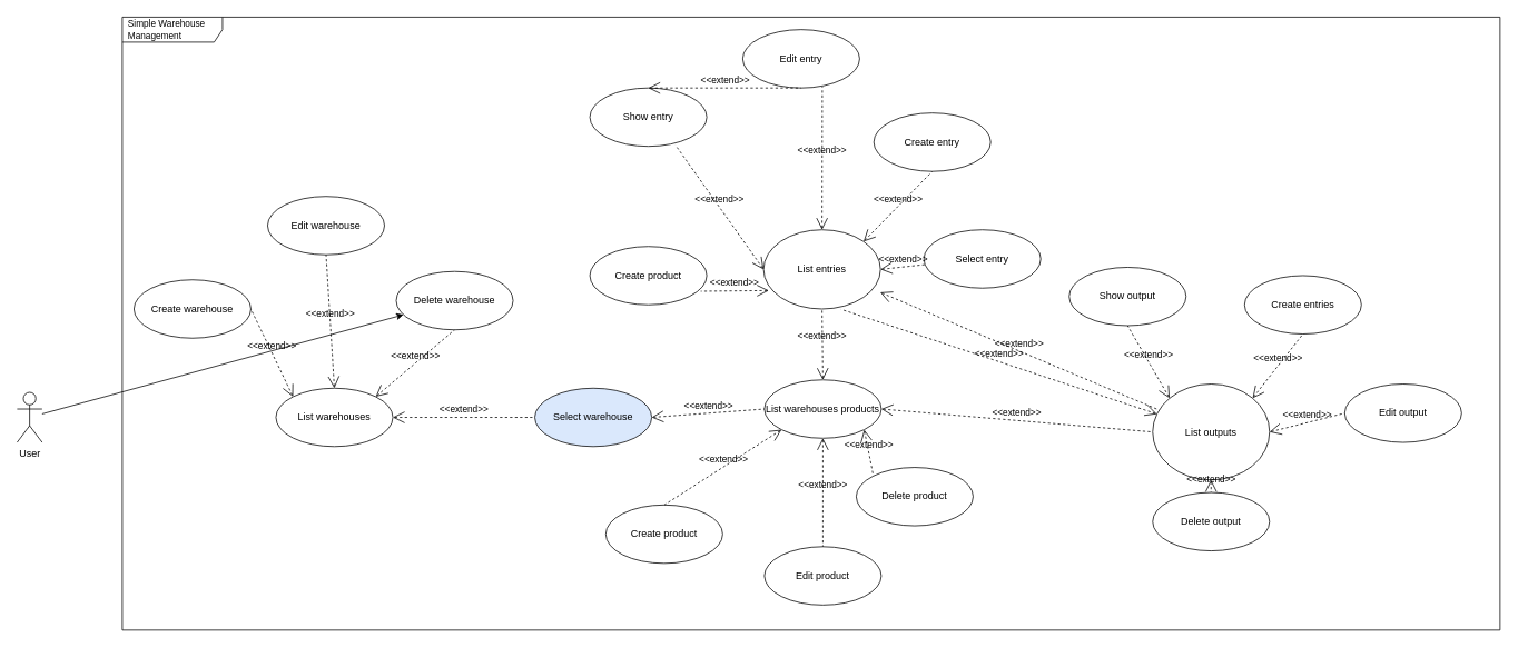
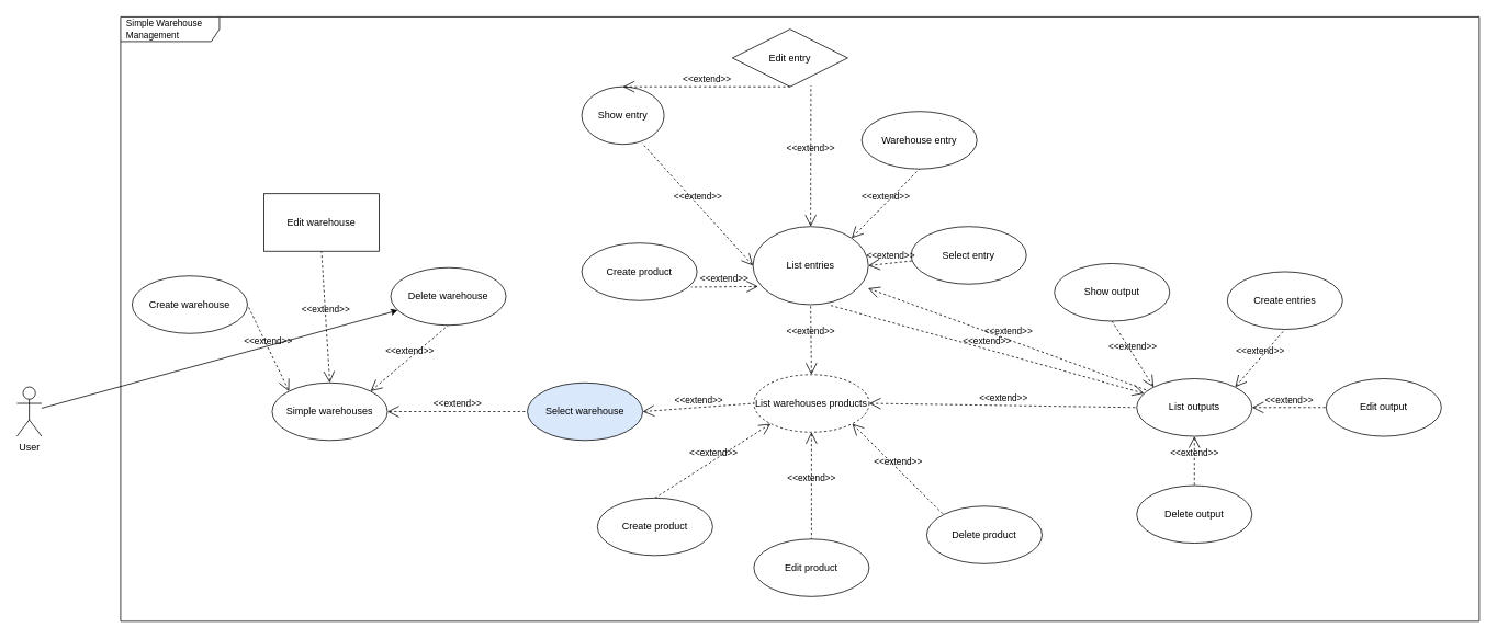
  <mxCell id="0" />
  <mxCell id="1" parent="0" />
  <mxCell id="2" value="Simple Warehouse Management" style="shape=umlFrame;whiteSpace=wrap;html=1;width=120;height=30;boundedLbl=1;verticalAlign=middle;align=left;spacingLeft=5;labelBackgroundColor=none;fontFamily=Helvetica;fontSize=11;fontColor=default;" parent="1" vertex="1"><mxGeometry x="146" y="20" width="1650" height="735" as="geometry" /></mxCell>
  <mxCell id="3" style="edgeStyle=none;html=1;" parent="1" source="4" target="20" edge="1"><mxGeometry relative="1" as="geometry" /></mxCell>
  <mxCell id="4" value="User" style="shape=umlActor;verticalLabelPosition=bottom;verticalAlign=top;html=1;labelBackgroundColor=none;" parent="1" vertex="1"><mxGeometry x="20" y="470" width="30" height="60" as="geometry" /></mxCell>
- <mxCell id="5" value="List warehouses" style="ellipse;whiteSpace=wrap;html=1;labelBackgroundColor=none;" parent="1" vertex="1"><mxGeometry x="330" y="465" width="140" height="70" as="geometry" /></mxCell>
+ <mxCell id="5" value="Simple warehouses" style="ellipse;whiteSpace=wrap;html=1;labelBackgroundColor=none;" parent="1" vertex="1"><mxGeometry x="330" y="465" width="140" height="70" as="geometry" /></mxCell>
  <mxCell id="6" value="Select warehouse" style="ellipse;whiteSpace=wrap;html=1;labelBackgroundColor=none;fillColor=#dae8fc;" parent="1" vertex="1"><mxGeometry x="640" y="465" width="140" height="70" as="geometry" /></mxCell>
- <mxCell id="7" value="List warehouses products" style="ellipse;whiteSpace=wrap;html=1;labelBackgroundColor=none;" parent="1" vertex="1"><mxGeometry x="915" y="455" width="140" height="70" as="geometry" /></mxCell>
- <mxCell id="8" value="List outputs" style="ellipse;whiteSpace=wrap;html=1;labelBackgroundColor=none;" parent="1" vertex="1"><mxGeometry x="1380" y="460" width="140" height="115" as="geometry" /></mxCell>
+ <mxCell id="7" value="List warehouses products" style="ellipse;whiteSpace=wrap;html=1;labelBackgroundColor=none;dashed=1;" parent="1" vertex="1"><mxGeometry x="915" y="455" width="140" height="70" as="geometry" /></mxCell>
+ <mxCell id="8" value="List outputs" style="ellipse;whiteSpace=wrap;html=1;labelBackgroundColor=none;" parent="1" vertex="1"><mxGeometry x="1380" y="460" width="140" height="70" as="geometry" /></mxCell>
  <mxCell id="9" value="Edit output" style="ellipse;whiteSpace=wrap;html=1;labelBackgroundColor=none;" parent="1" vertex="1"><mxGeometry x="1610" y="460" width="140" height="70" as="geometry" /></mxCell>
  <mxCell id="10" value="Create entries" style="ellipse;whiteSpace=wrap;html=1;labelBackgroundColor=none;" parent="1" vertex="1"><mxGeometry x="1490" y="330" width="140" height="70" as="geometry" /></mxCell>
  <mxCell id="11" value="Delete output" style="ellipse;whiteSpace=wrap;html=1;labelBackgroundColor=none;" parent="1" vertex="1"><mxGeometry x="1380" y="590" width="140" height="70" as="geometry" /></mxCell>
  <mxCell id="12" value="Show output" style="ellipse;whiteSpace=wrap;html=1;labelBackgroundColor=none;" parent="1" vertex="1"><mxGeometry x="1280" y="320" width="140" height="70" as="geometry" /></mxCell>
  <mxCell id="13" value="List entries" style="ellipse;whiteSpace=wrap;html=1;labelBackgroundColor=none;" parent="1" vertex="1"><mxGeometry x="914" y="275" width="140" height="95" as="geometry" /></mxCell>
- <mxCell id="14" value="Edit entry" style="ellipse;whiteSpace=wrap;html=1;labelBackgroundColor=none;" parent="1" vertex="1"><mxGeometry x="889" y="35" width="140" height="70" as="geometry" /></mxCell>
- <mxCell id="15" value="Create entry" style="ellipse;whiteSpace=wrap;html=1;labelBackgroundColor=none;" parent="1" vertex="1"><mxGeometry x="1046" y="135" width="140" height="70" as="geometry" /></mxCell>
+ <mxCell id="14" value="Edit entry" style="rhombus;whiteSpace=wrap;html=1;labelBackgroundColor=none;" parent="1" vertex="1"><mxGeometry x="889" y="35" width="140" height="70" as="geometry" /></mxCell>
+ <mxCell id="15" value="Warehouse entry" style="ellipse;whiteSpace=wrap;html=1;labelBackgroundColor=none;" parent="1" vertex="1"><mxGeometry x="1046" y="135" width="140" height="70" as="geometry" /></mxCell>
  <mxCell id="16" value="Select entry" style="ellipse;whiteSpace=wrap;html=1;labelBackgroundColor=none;" parent="1" vertex="1"><mxGeometry x="1106" y="275" width="140" height="70" as="geometry" /></mxCell>
- <mxCell id="17" value="Show entry" style="ellipse;whiteSpace=wrap;html=1;labelBackgroundColor=none;" parent="1" vertex="1"><mxGeometry x="706" y="105" width="140" height="70" as="geometry" /></mxCell>
+ <mxCell id="17" value="Show entry" style="ellipse;whiteSpace=wrap;html=1;labelBackgroundColor=none;" parent="1" vertex="1"><mxGeometry x="706" y="105" width="100" height="70" as="geometry" /></mxCell>
  <mxCell id="18" value="Create warehouse" style="ellipse;whiteSpace=wrap;html=1;labelBackgroundColor=none;" parent="1" vertex="1"><mxGeometry x="160" y="335" width="140" height="70" as="geometry" /></mxCell>
- <mxCell id="19" value="Edit warehouse" style="ellipse;whiteSpace=wrap;html=1;labelBackgroundColor=none;" parent="1" vertex="1"><mxGeometry x="320" y="235" width="140" height="70" as="geometry" /></mxCell>
+ <mxCell id="19" value="Edit warehouse" style="whiteSpace=wrap;html=1;labelBackgroundColor=none;rounded=0;" parent="1" vertex="1"><mxGeometry x="320" y="235" width="140" height="70" as="geometry" /></mxCell>
  <mxCell id="20" value="Delete warehouse" style="ellipse;whiteSpace=wrap;html=1;labelBackgroundColor=none;" parent="1" vertex="1"><mxGeometry x="474" y="325" width="140" height="70" as="geometry" /></mxCell>
  <mxCell id="21" value="Create product" style="ellipse;whiteSpace=wrap;html=1;labelBackgroundColor=none;" parent="1" vertex="1"><mxGeometry x="725" y="605" width="140" height="70" as="geometry" /></mxCell>
  <mxCell id="22" value="Edit product" style="ellipse;whiteSpace=wrap;html=1;labelBackgroundColor=none;" parent="1" vertex="1"><mxGeometry x="915" y="655" width="140" height="70" as="geometry" /></mxCell>
- <mxCell id="23" value="Delete product" style="ellipse;whiteSpace=wrap;html=1;labelBackgroundColor=none;" parent="1" vertex="1"><mxGeometry x="1025" y="560" width="140" height="70" as="geometry" /></mxCell>
+ <mxCell id="23" value="Delete product" style="ellipse;whiteSpace=wrap;html=1;labelBackgroundColor=none;" parent="1" vertex="1"><mxGeometry x="1125" y="615" width="140" height="70" as="geometry" /></mxCell>
  <mxCell id="24" value="&amp;lt;&amp;lt;extend&amp;gt;&amp;gt;" style="edgeStyle=none;html=1;startArrow=open;endArrow=none;startSize=12;verticalAlign=bottom;dashed=1;labelBackgroundColor=none;rounded=1;fontFamily=Helvetica;fontSize=11;fontColor=default;strokeColor=default;shape=connector;entryX=0.5;entryY=1;entryDx=0;entryDy=0;exitX=0.5;exitY=0;exitDx=0;exitDy=0;" parent="1" source="17" target="14" edge="1"><mxGeometry width="160" relative="1" as="geometry"><mxPoint x="680" y="195" as="sourcePoint" /><mxPoint x="660" y="205" as="targetPoint" /></mxGeometry></mxCell>
  <mxCell id="25" value="&amp;lt;&amp;lt;extend&amp;gt;&amp;gt;" style="edgeStyle=none;html=1;startArrow=open;endArrow=none;startSize=12;verticalAlign=bottom;dashed=1;labelBackgroundColor=none;rounded=1;fontFamily=Helvetica;fontSize=11;fontColor=default;strokeColor=default;shape=connector;exitX=0;exitY=0;exitDx=0;exitDy=0;entryX=1;entryY=0.5;entryDx=0;entryDy=0;" parent="1" source="5" target="18" edge="1"><mxGeometry width="160" relative="1" as="geometry"><mxPoint x="180" y="175" as="sourcePoint" /><mxPoint x="340" y="175" as="targetPoint" /></mxGeometry></mxCell>
  <mxCell id="26" value="&amp;lt;&amp;lt;extend&amp;gt;&amp;gt;" style="edgeStyle=none;html=1;startArrow=open;endArrow=none;startSize=12;verticalAlign=bottom;dashed=1;labelBackgroundColor=none;rounded=1;fontFamily=Helvetica;fontSize=11;fontColor=default;strokeColor=default;shape=connector;exitX=0.5;exitY=0;exitDx=0;exitDy=0;entryX=0.5;entryY=1;entryDx=0;entryDy=0;" parent="1" source="5" target="19" edge="1"><mxGeometry width="160" relative="1" as="geometry"><mxPoint x="360.503" y="485.251" as="sourcePoint" /><mxPoint x="310" y="380" as="targetPoint" /></mxGeometry></mxCell>
  <mxCell id="27" value="&amp;lt;&amp;lt;extend&amp;gt;&amp;gt;" style="edgeStyle=none;html=1;startArrow=open;endArrow=none;startSize=12;verticalAlign=bottom;dashed=1;labelBackgroundColor=none;rounded=1;fontFamily=Helvetica;fontSize=11;fontColor=default;strokeColor=default;shape=connector;exitX=1;exitY=0;exitDx=0;exitDy=0;entryX=0.5;entryY=1;entryDx=0;entryDy=0;" parent="1" source="5" target="20" edge="1"><mxGeometry width="160" relative="1" as="geometry"><mxPoint x="360.503" y="485.251" as="sourcePoint" /><mxPoint x="310" y="380" as="targetPoint" /></mxGeometry></mxCell>
  <mxCell id="28" value="&amp;lt;&amp;lt;extend&amp;gt;&amp;gt;" style="edgeStyle=none;html=1;startArrow=open;endArrow=none;startSize=12;verticalAlign=bottom;dashed=1;labelBackgroundColor=none;rounded=1;fontFamily=Helvetica;fontSize=11;fontColor=default;strokeColor=default;shape=connector;entryX=0.681;entryY=0.981;entryDx=0;entryDy=0;entryPerimeter=0;" parent="1" source="13" target="14" edge="1"><mxGeometry width="160" relative="1" as="geometry"><mxPoint x="790" y="285" as="sourcePoint" /><mxPoint x="790" y="225" as="targetPoint" /></mxGeometry></mxCell>
  <mxCell id="29" value="&amp;lt;&amp;lt;extend&amp;gt;&amp;gt;" style="edgeStyle=none;html=1;startArrow=open;endArrow=none;startSize=12;verticalAlign=bottom;dashed=1;labelBackgroundColor=none;rounded=1;fontFamily=Helvetica;fontSize=11;fontColor=default;strokeColor=default;shape=connector;entryX=0.733;entryY=0.981;entryDx=0;entryDy=0;exitX=0;exitY=0.5;exitDx=0;exitDy=0;entryPerimeter=0;" parent="1" source="13" target="17" edge="1"><mxGeometry width="160" relative="1" as="geometry"><mxPoint x="885" y="395" as="sourcePoint" /><mxPoint x="885" y="335" as="targetPoint" /></mxGeometry></mxCell>
  <mxCell id="30" value="&amp;lt;&amp;lt;extend&amp;gt;&amp;gt;" style="edgeStyle=none;html=1;startArrow=open;endArrow=none;startSize=12;verticalAlign=bottom;dashed=1;labelBackgroundColor=none;rounded=1;fontFamily=Helvetica;fontSize=11;fontColor=default;strokeColor=default;shape=connector;entryX=0.5;entryY=1;entryDx=0;entryDy=0;exitX=1;exitY=0;exitDx=0;exitDy=0;" parent="1" source="13" target="15" edge="1"><mxGeometry width="160" relative="1" as="geometry"><mxPoint x="1036" y="265" as="sourcePoint" /><mxPoint x="790" y="225" as="targetPoint" /></mxGeometry></mxCell>
  <mxCell id="31" value="&amp;lt;&amp;lt;extend&amp;gt;&amp;gt;" style="edgeStyle=none;html=1;startArrow=open;endArrow=none;startSize=12;verticalAlign=bottom;dashed=1;labelBackgroundColor=none;rounded=1;fontFamily=Helvetica;fontSize=11;fontColor=default;strokeColor=default;shape=connector;exitX=1;exitY=0.5;exitDx=0;exitDy=0;" parent="1" source="13" target="16" edge="1"><mxGeometry width="160" relative="1" as="geometry"><mxPoint x="1105" y="275" as="sourcePoint" /><mxPoint x="1106" y="205" as="targetPoint" /></mxGeometry></mxCell>
  <mxCell id="32" value="&amp;lt;&amp;lt;extend&amp;gt;&amp;gt;" style="edgeStyle=none;html=1;startArrow=open;endArrow=none;startSize=12;verticalAlign=bottom;dashed=1;labelBackgroundColor=none;rounded=1;fontFamily=Helvetica;fontSize=11;fontColor=default;strokeColor=default;shape=connector;entryX=0.5;entryY=1;entryDx=0;entryDy=0;exitX=0.5;exitY=0;exitDx=0;exitDy=0;" parent="1" source="7" target="13" edge="1"><mxGeometry width="160" relative="1" as="geometry"><mxPoint x="994" y="185" as="sourcePoint" /><mxPoint x="995" y="115" as="targetPoint" /></mxGeometry></mxCell>
  <mxCell id="33" value="&amp;lt;&amp;lt;extend&amp;gt;&amp;gt;" style="edgeStyle=none;html=1;startArrow=open;endArrow=none;startSize=12;verticalAlign=bottom;dashed=1;labelBackgroundColor=none;rounded=1;fontFamily=Helvetica;fontSize=11;fontColor=default;strokeColor=default;shape=connector;entryX=0;entryY=0;entryDx=0;entryDy=0;exitX=1;exitY=1;exitDx=0;exitDy=0;" parent="1" source="7" target="23" edge="1"><mxGeometry width="160" relative="1" as="geometry"><mxPoint x="1135" y="305" as="sourcePoint" /><mxPoint x="1145" y="405" as="targetPoint" /></mxGeometry></mxCell>
  <mxCell id="34" value="&amp;lt;&amp;lt;extend&amp;gt;&amp;gt;" style="edgeStyle=none;html=1;startArrow=open;endArrow=none;startSize=12;verticalAlign=bottom;dashed=1;labelBackgroundColor=none;rounded=1;fontFamily=Helvetica;fontSize=11;fontColor=default;strokeColor=default;shape=connector;entryX=0.5;entryY=0;entryDx=0;entryDy=0;exitX=0.5;exitY=1;exitDx=0;exitDy=0;" parent="1" source="7" target="22" edge="1"><mxGeometry width="160" relative="1" as="geometry"><mxPoint x="1044.497" y="524.749" as="sourcePoint" /><mxPoint x="1155.503" y="715.251" as="targetPoint" /></mxGeometry></mxCell>
  <mxCell id="35" value="&amp;lt;&amp;lt;extend&amp;gt;&amp;gt;" style="edgeStyle=none;html=1;startArrow=open;endArrow=none;startSize=12;verticalAlign=bottom;dashed=1;labelBackgroundColor=none;rounded=1;fontFamily=Helvetica;fontSize=11;fontColor=default;strokeColor=default;shape=connector;entryX=0.5;entryY=0;entryDx=0;entryDy=0;exitX=0;exitY=1;exitDx=0;exitDy=0;" parent="1" source="7" target="21" edge="1"><mxGeometry width="160" relative="1" as="geometry"><mxPoint x="995" y="535" as="sourcePoint" /><mxPoint x="995" y="745" as="targetPoint" /></mxGeometry></mxCell>
  <mxCell id="36" value="&amp;lt;&amp;lt;extend&amp;gt;&amp;gt;" style="edgeStyle=none;html=1;startArrow=open;endArrow=none;startSize=12;verticalAlign=bottom;dashed=1;labelBackgroundColor=none;rounded=1;fontFamily=Helvetica;fontSize=11;fontColor=default;strokeColor=default;shape=connector;entryX=0.5;entryY=1;entryDx=0;entryDy=0;exitX=0;exitY=0;exitDx=0;exitDy=0;" parent="1" source="8" target="12" edge="1"><mxGeometry width="160" relative="1" as="geometry"><mxPoint x="840" y="470" as="sourcePoint" /><mxPoint x="839" y="260" as="targetPoint" /></mxGeometry></mxCell>
  <mxCell id="37" value="&amp;lt;&amp;lt;extend&amp;gt;&amp;gt;" style="edgeStyle=none;html=1;startArrow=open;endArrow=none;startSize=12;verticalAlign=bottom;dashed=1;labelBackgroundColor=none;rounded=1;fontFamily=Helvetica;fontSize=11;fontColor=default;strokeColor=default;shape=connector;entryX=0.5;entryY=1;entryDx=0;entryDy=0;exitX=1;exitY=0;exitDx=0;exitDy=0;" parent="1" source="8" target="10" edge="1"><mxGeometry width="160" relative="1" as="geometry"><mxPoint x="1410.503" y="480.251" as="sourcePoint" /><mxPoint x="1360" y="400" as="targetPoint" /></mxGeometry></mxCell>
  <mxCell id="38" value="&amp;lt;&amp;lt;extend&amp;gt;&amp;gt;" style="edgeStyle=none;html=1;startArrow=open;endArrow=none;startSize=12;verticalAlign=bottom;dashed=1;labelBackgroundColor=none;rounded=1;fontFamily=Helvetica;fontSize=11;fontColor=default;strokeColor=default;shape=connector;entryX=0;entryY=0.5;entryDx=0;entryDy=0;exitX=1;exitY=0.5;exitDx=0;exitDy=0;" parent="1" source="8" target="9" edge="1"><mxGeometry width="160" relative="1" as="geometry"><mxPoint x="1509.497" y="480.251" as="sourcePoint" /><mxPoint x="1570" y="410" as="targetPoint" /></mxGeometry></mxCell>
  <mxCell id="39" value="&amp;lt;&amp;lt;extend&amp;gt;&amp;gt;" style="edgeStyle=none;html=1;startArrow=open;endArrow=none;startSize=12;verticalAlign=bottom;dashed=1;labelBackgroundColor=none;rounded=1;fontFamily=Helvetica;fontSize=11;fontColor=default;strokeColor=default;shape=connector;entryX=0.5;entryY=0;entryDx=0;entryDy=0;exitX=0.5;exitY=1;exitDx=0;exitDy=0;" parent="1" source="8" target="11" edge="1"><mxGeometry width="160" relative="1" as="geometry"><mxPoint x="1450" y="540" as="sourcePoint" /><mxPoint x="1620" y="505" as="targetPoint" /></mxGeometry></mxCell>
  <mxCell id="40" value="&amp;lt;&amp;lt;extend&amp;gt;&amp;gt;" style="edgeStyle=none;html=1;startArrow=open;endArrow=none;startSize=12;verticalAlign=bottom;dashed=1;labelBackgroundColor=none;rounded=1;fontFamily=Helvetica;fontSize=11;fontColor=default;strokeColor=default;shape=connector;exitX=1;exitY=0.5;exitDx=0;exitDy=0;entryX=0;entryY=0.5;entryDx=0;entryDy=0;" parent="1" source="5" target="6" edge="1"><mxGeometry width="160" relative="1" as="geometry"><mxPoint x="1120" y="405" as="sourcePoint" /><mxPoint x="1280" y="405" as="targetPoint" /></mxGeometry></mxCell>
  <mxCell id="41" value="&amp;lt;&amp;lt;extend&amp;gt;&amp;gt;" style="edgeStyle=none;html=1;startArrow=open;endArrow=none;startSize=12;verticalAlign=bottom;dashed=1;labelBackgroundColor=none;rounded=1;fontFamily=Helvetica;fontSize=11;fontColor=default;strokeColor=default;shape=connector;exitX=1;exitY=0.5;exitDx=0;exitDy=0;entryX=0;entryY=0.5;entryDx=0;entryDy=0;" parent="1" source="6" target="7" edge="1"><mxGeometry width="160" relative="1" as="geometry"><mxPoint x="810" y="499.5" as="sourcePoint" /><mxPoint x="1070" y="499.5" as="targetPoint" /></mxGeometry></mxCell>
  <mxCell id="42" value="&amp;lt;&amp;lt;extend&amp;gt;&amp;gt;" style="edgeStyle=none;html=1;startArrow=open;endArrow=none;startSize=12;verticalAlign=bottom;dashed=1;labelBackgroundColor=none;rounded=1;fontFamily=Helvetica;fontSize=11;fontColor=default;strokeColor=default;shape=connector;entryX=0;entryY=0.5;entryDx=0;entryDy=0;exitX=1;exitY=0.5;exitDx=0;exitDy=0;" parent="1" source="7" target="8" edge="1"><mxGeometry width="160" relative="1" as="geometry"><mxPoint x="1075" y="490" as="sourcePoint" /><mxPoint x="1405" y="505" as="targetPoint" /></mxGeometry></mxCell>
  <mxCell id="43" value="&amp;lt;&amp;lt;extend&amp;gt;&amp;gt;" style="edgeStyle=none;html=1;startArrow=open;endArrow=none;startSize=12;verticalAlign=bottom;dashed=1;labelBackgroundColor=none;exitX=0.998;exitY=0.79;exitDx=0;exitDy=0;exitPerimeter=0;" edge="1" parent="1" source="13" target="8"><mxGeometry width="160" relative="1" as="geometry"><mxPoint x="1696" y="245" as="sourcePoint" /><mxPoint x="1526" y="205" as="targetPoint" /></mxGeometry></mxCell>
  <mxCell id="44" value="&amp;lt;&amp;lt;extend&amp;gt;&amp;gt;" style="edgeStyle=none;html=1;startArrow=open;endArrow=none;startSize=12;verticalAlign=bottom;dashed=1;labelBackgroundColor=none;entryX=0.664;entryY=1.005;entryDx=0;entryDy=0;entryPerimeter=0;" edge="1" parent="1" source="8" target="13"><mxGeometry width="160" relative="1" as="geometry"><mxPoint x="1386" y="485" as="sourcePoint" /><mxPoint x="1326" y="165" as="targetPoint" /></mxGeometry></mxCell>
  <mxCell id="45" value="Create product" style="ellipse;whiteSpace=wrap;html=1;labelBackgroundColor=none;" vertex="1" parent="1"><mxGeometry x="706" y="295" width="140" height="70" as="geometry" /></mxCell>
  <mxCell id="46" value="&amp;lt;&amp;lt;extend&amp;gt;&amp;gt;" style="edgeStyle=none;html=1;startArrow=open;endArrow=none;startSize=12;verticalAlign=bottom;dashed=1;labelBackgroundColor=none;entryX=0.948;entryY=0.767;entryDx=0;entryDy=0;entryPerimeter=0;exitX=0.045;exitY=0.767;exitDx=0;exitDy=0;exitPerimeter=0;" edge="1" parent="1" source="13" target="45"><mxGeometry width="160" relative="1" as="geometry"><mxPoint x="816" y="345" as="sourcePoint" /><mxPoint x="1036" y="265" as="targetPoint" /></mxGeometry></mxCell>
